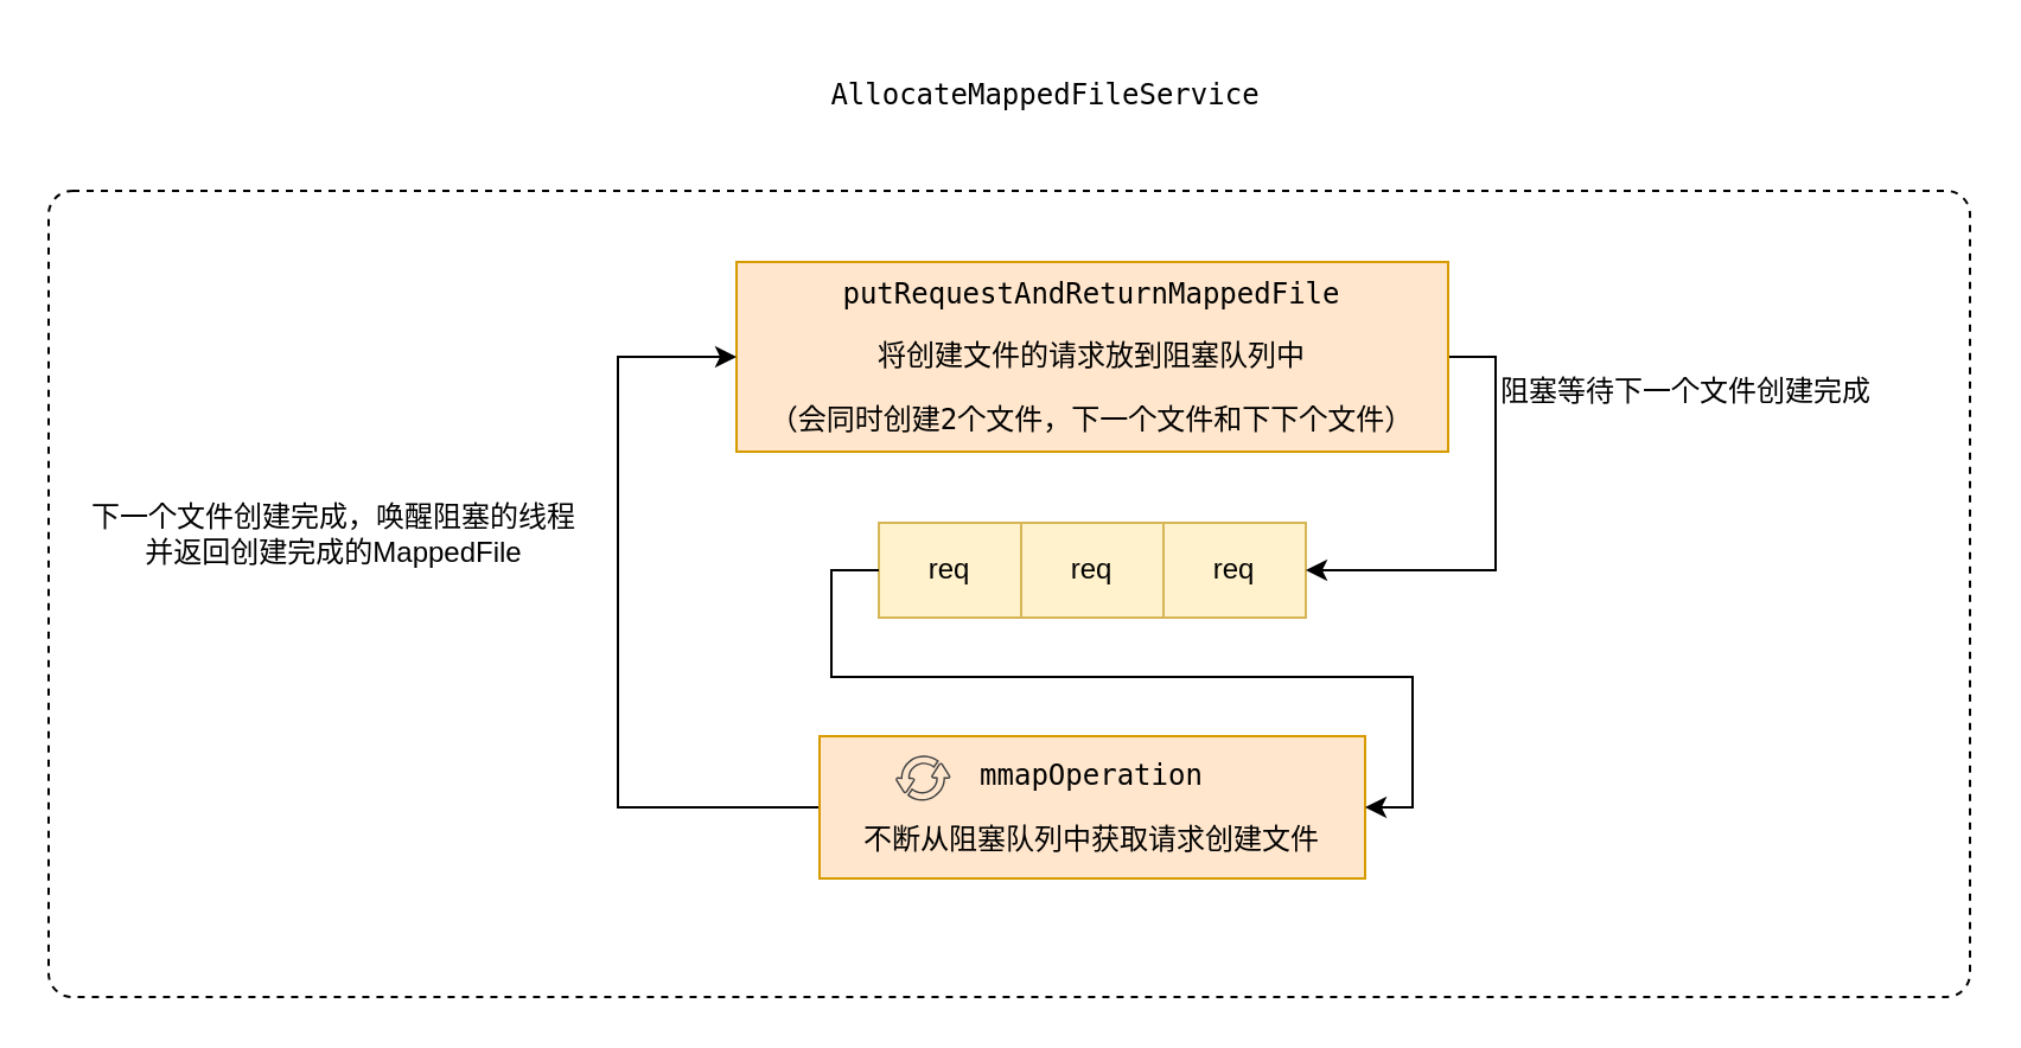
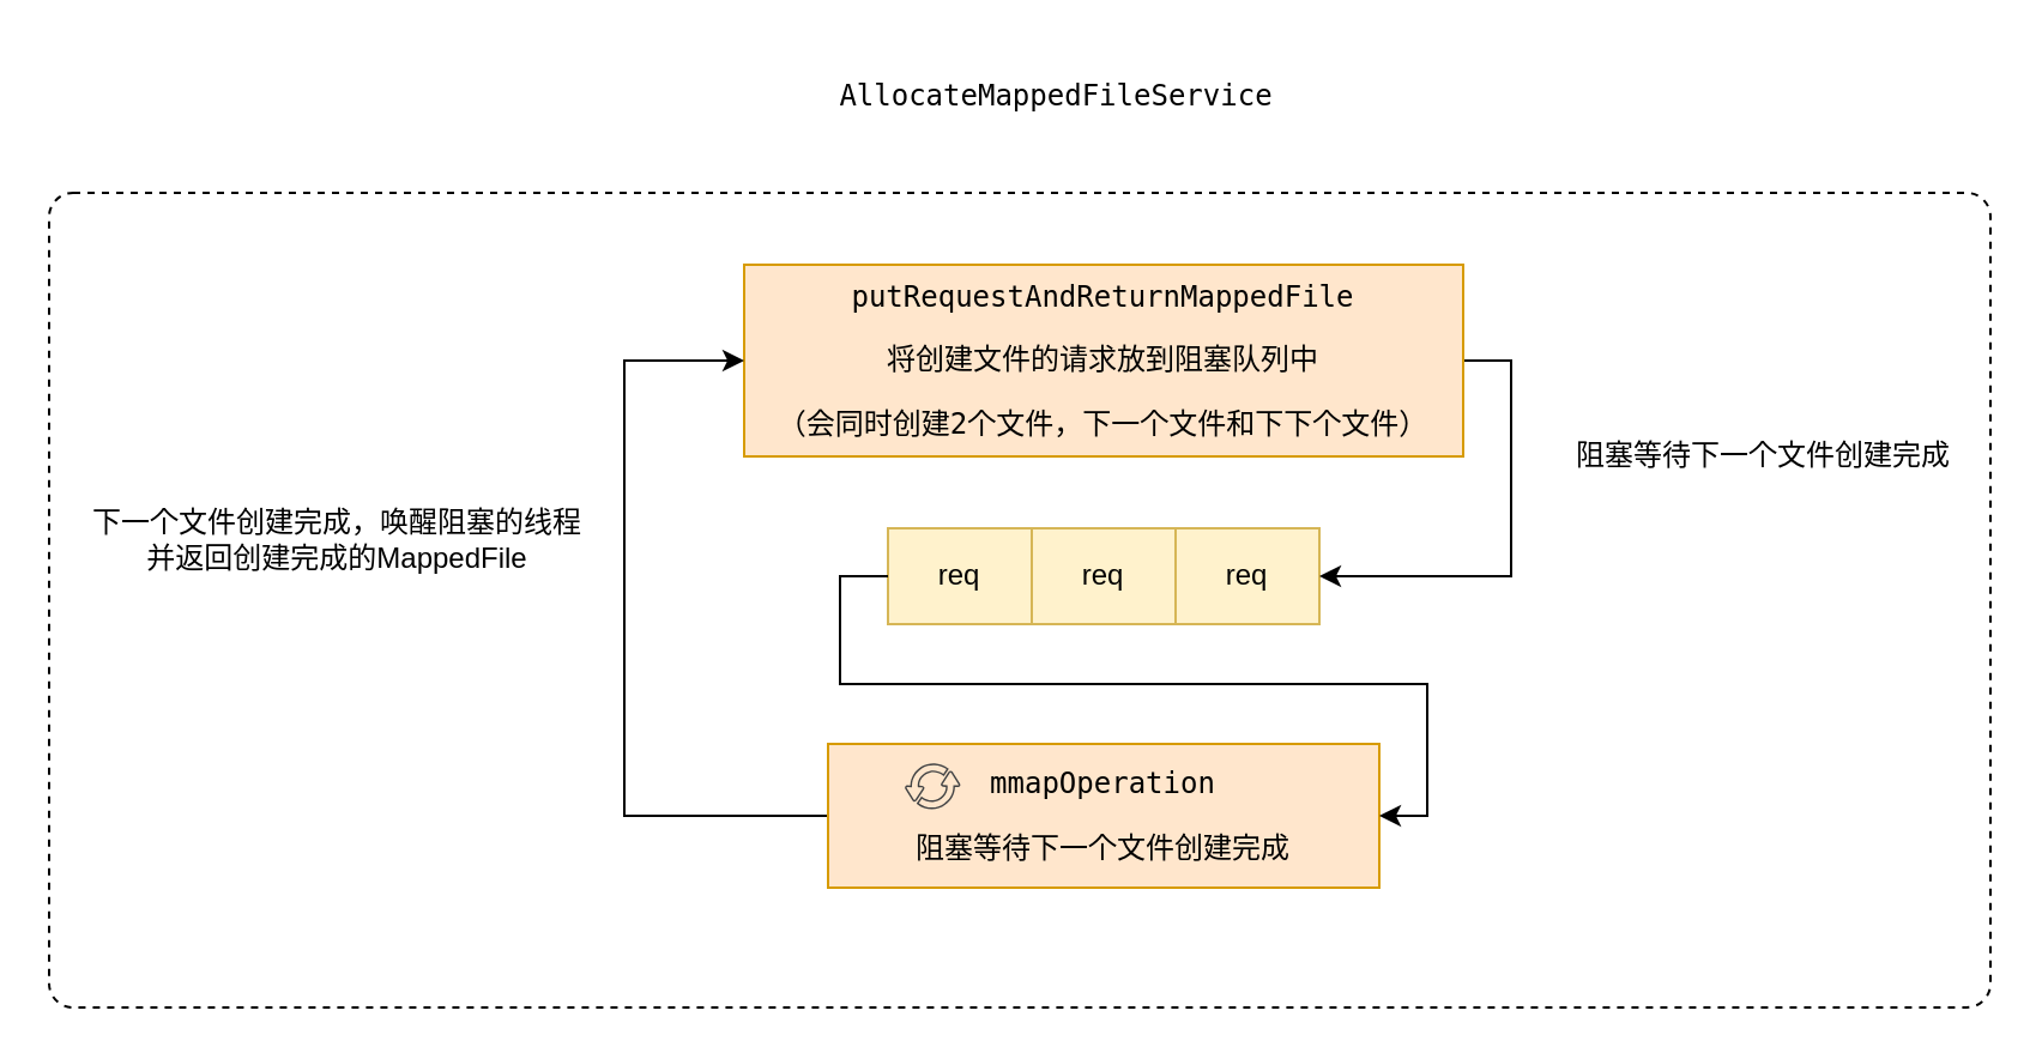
  <mxCell id="0" />
  <mxCell id="1" parent="0" />
  <mxCell id="2" value="" style="html=1;align=center;verticalAlign=top;rounded=1;absoluteArcSize=1;arcSize=20;dashed=1;" vertex="1" parent="1"><mxGeometry x="20" y="80" width="810" height="340" as="geometry" /></mxCell>
  <mxCell id="3" value="&lt;pre&gt;AllocateMappedFileService&lt;/pre&gt;" style="text;html=1;align=center;verticalAlign=middle;resizable=0;points=[];autosize=1;strokeColor=none;fillColor=none;" vertex="1" parent="1"><mxGeometry x="340" y="20" width="200" height="40" as="geometry" /></mxCell>
  <mxCell id="4" value="" style="shape=table;html=1;whiteSpace=wrap;startSize=0;container=1;collapsible=0;childLayout=tableLayout;fillColor=#fff2cc;strokeColor=#d6b656;" vertex="1" parent="1"><mxGeometry x="370" y="220" width="180" height="40" as="geometry" /></mxCell>
  <mxCell id="5" value="" style="shape=partialRectangle;html=1;whiteSpace=wrap;collapsible=0;dropTarget=0;pointerEvents=0;fillColor=none;top=0;left=0;bottom=0;right=0;points=[[0,0.5],[1,0.5]];portConstraint=eastwest;" vertex="1" parent="4"><mxGeometry width="180" height="40" as="geometry" /></mxCell>
  <mxCell id="6" value="req" style="shape=partialRectangle;html=1;whiteSpace=wrap;connectable=0;fillColor=none;top=0;left=0;bottom=0;right=0;overflow=hidden;pointerEvents=1;" vertex="1" parent="5"><mxGeometry width="60" height="40" as="geometry"><mxRectangle width="60" height="40" as="alternateBounds" /></mxGeometry></mxCell>
  <mxCell id="7" value="req" style="shape=partialRectangle;html=1;whiteSpace=wrap;connectable=0;fillColor=none;top=0;left=0;bottom=0;right=0;overflow=hidden;pointerEvents=1;" vertex="1" parent="5"><mxGeometry x="60" width="60" height="40" as="geometry"><mxRectangle width="60" height="40" as="alternateBounds" /></mxGeometry></mxCell>
  <mxCell id="8" value="req" style="shape=partialRectangle;html=1;whiteSpace=wrap;connectable=0;fillColor=none;top=0;left=0;bottom=0;right=0;overflow=hidden;pointerEvents=1;" vertex="1" parent="5"><mxGeometry x="120" width="60" height="40" as="geometry"><mxRectangle width="60" height="40" as="alternateBounds" /></mxGeometry></mxCell>
  <mxCell id="9" style="edgeStyle=orthogonalEdgeStyle;rounded=0;orthogonalLoop=1;jettySize=auto;html=1;exitX=1;exitY=0.5;exitDx=0;exitDy=0;" edge="1" parent="1" source="10" target="5"><mxGeometry relative="1" as="geometry" /></mxCell>
  <mxCell id="10" value="&lt;pre&gt;&lt;pre&gt;putRequestAndReturnMappedFile&lt;/pre&gt;&lt;pre&gt;将创建文件的请求放到阻塞队列中&lt;/pre&gt;&lt;pre&gt;（会同时创建2个文件，下一个文件和下下个文件）&lt;/pre&gt;&lt;/pre&gt;" style="rounded=0;whiteSpace=wrap;html=1;fillColor=#ffe6cc;strokeColor=#d79b00;" vertex="1" parent="1"><mxGeometry x="310" y="110" width="300" height="80" as="geometry" /></mxCell>
  <mxCell id="11" style="edgeStyle=orthogonalEdgeStyle;rounded=0;orthogonalLoop=1;jettySize=auto;html=1;exitX=0;exitY=0.5;exitDx=0;exitDy=0;entryX=0;entryY=0.5;entryDx=0;entryDy=0;" edge="1" parent="1" source="12" target="10"><mxGeometry relative="1" as="geometry"><Array as="points"><mxPoint x="260" y="340" /><mxPoint x="260" y="150" /></Array></mxGeometry></mxCell>
- <mxCell id="12" value="&lt;pre&gt;&lt;pre&gt;&lt;pre&gt;mmapOperation&lt;/pre&gt;&lt;/pre&gt;&lt;pre&gt;不断从阻塞队列中获取请求创建文件&lt;/pre&gt;&lt;/pre&gt;" style="rounded=0;whiteSpace=wrap;html=1;fillColor=#ffe6cc;strokeColor=#d79b00;" vertex="1" parent="1"><mxGeometry x="345" y="310" width="230" height="60" as="geometry" /></mxCell>
- <mxCell id="13" value="阻塞等待下一个文件创建完成" style="text;html=1;align=center;verticalAlign=middle;resizable=0;points=[];autosize=1;strokeColor=none;fillColor=none;" vertex="1" parent="1"><mxGeometry x="625" y="155" width="170" height="20" as="geometry" /></mxCell>
+ <mxCell id="12" value="&lt;pre&gt;&lt;pre&gt;&lt;pre&gt;mmapOperation&lt;/pre&gt;&lt;/pre&gt;&lt;pre&gt;阻塞等待下一个文件创建完成&lt;/pre&gt;&lt;/pre&gt;" style="rounded=0;whiteSpace=wrap;html=1;fillColor=#ffe6cc;strokeColor=#d79b00;" vertex="1" parent="1"><mxGeometry x="345" y="310" width="230" height="60" as="geometry" /></mxCell>
+ <mxCell id="13" value="阻塞等待下一个文件创建完成" style="text;html=1;align=center;verticalAlign=middle;resizable=0;points=[];autosize=1;strokeColor=none;fillColor=none;" vertex="1" parent="1"><mxGeometry x="650" y="180" width="170" height="20" as="geometry" /></mxCell>
  <mxCell id="14" style="edgeStyle=orthogonalEdgeStyle;rounded=0;orthogonalLoop=1;jettySize=auto;html=1;exitX=0;exitY=0.5;exitDx=0;exitDy=0;entryX=1;entryY=0.5;entryDx=0;entryDy=0;" edge="1" parent="1" source="5" target="12"><mxGeometry relative="1" as="geometry" /></mxCell>
  <mxCell id="15" value="下一个文件创建完成，唤醒阻塞的线程&lt;br&gt;并返回创建完成的MappedFile" style="text;html=1;align=center;verticalAlign=middle;resizable=0;points=[];autosize=1;strokeColor=none;fillColor=none;" vertex="1" parent="1"><mxGeometry x="30" y="210" width="220" height="30" as="geometry" /></mxCell>
  <mxCell id="16" value="" style="sketch=0;pointerEvents=1;shadow=0;dashed=0;html=1;strokeColor=none;fillColor=#434445;aspect=fixed;labelPosition=center;verticalLabelPosition=bottom;verticalAlign=top;align=center;outlineConnect=0;shape=mxgraph.vvd.business_continuity_data_protection;" vertex="1" parent="1"><mxGeometry x="377" y="318" width="23.25" height="20" as="geometry" /></mxCell>
